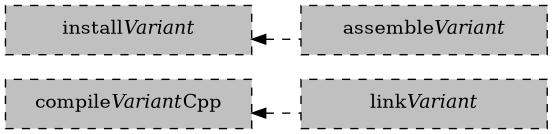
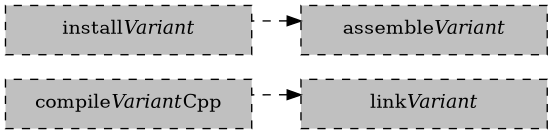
  digraph {
    fontname="DejaVu Serif"
    rankdir=LR
    node [fillcolor=grey fixedsize=true fontname="DejaVu Serif" shape=rectangle style="dashed,filled"]
    edge [dir=back fontname="DejaVu Serif" style=dashed]
    n1 [height=0.5 label=<compile<i>Variant</i>Cpp> width=2.5]
    n2 [height=0.5 label=<link<i>Variant</i>> width=2.5]
    n3 [height=0.5 label=<install<i>Variant</i>> width=2.5]
    n4 [height=0.5 label=<assemble<i>Variant</i>> width=2.5]
-   n1 -> n2
-   n3 -> n4
+   n2 -> n1
+   n4 -> n3
  }
